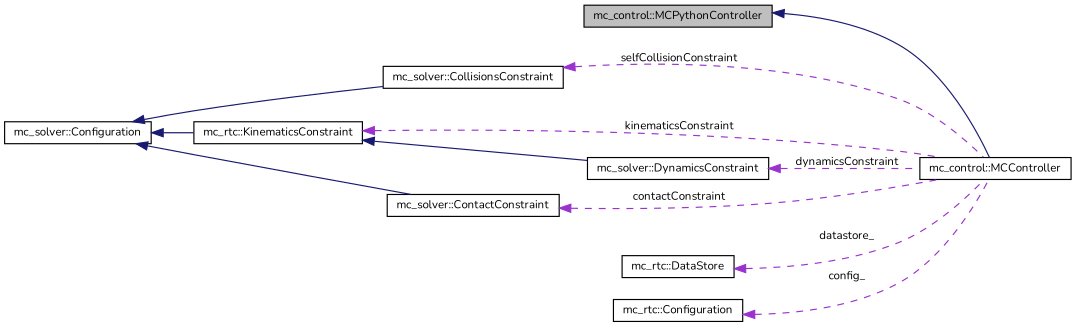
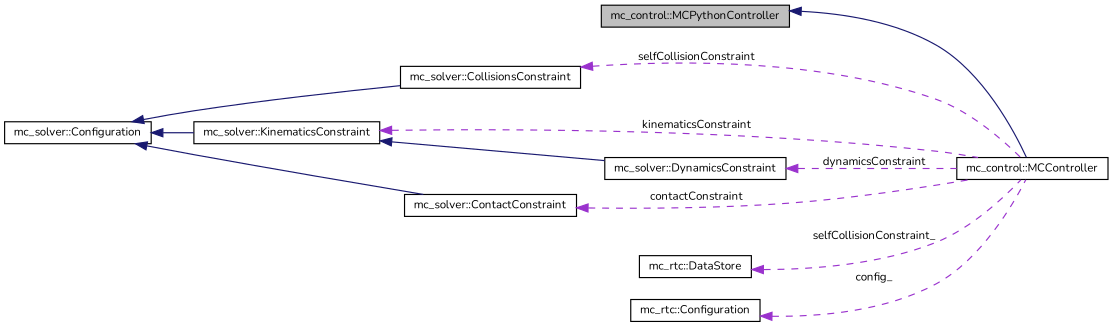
  digraph {
    fontname=Nunito
    rankdir=LR
    node [color=black fillcolor=white fontname=Nunito fontsize=10 shape=record style=filled]
    edge [color=darkorchid3 dir=back fontname=Nunito fontsize=10 labelfontname=Helvetica labelfontsize=10 style=dashed]
    n1 [fillcolor=grey75 fontcolor=black height=0.2 label="mc_control::MCPythonController" width=0.4]
    n2 [height=0.2 label="mc_control::MCController" width=0.4]
    n3 [height=0.2 label="mc_solver::CollisionsConstraint" width=0.4]
    n4 [height=0.2 label="mc_solver::Configuration" width=0.4]
-   n5 [height=0.2 label="mc_rtc::KinematicsConstraint" width=0.4]
+   n5 [height=0.2 label="mc_solver::KinematicsConstraint" width=0.4]
    n6 [height=0.2 label="mc_solver::ContactConstraint" width=0.4]
    n7 [height=0.2 label="mc_solver::DynamicsConstraint" width=0.4]
    n8 [height=0.2 label="mc_rtc::DataStore" width=0.4]
    n9 [height=0.2 label="mc_rtc::Configuration" width=0.4]
    n1 -> n2 [color=midnightblue style=solid]
    n3 -> n2 [label=" selfCollisionConstraint"]
    n4 -> n3 [color=midnightblue style=solid]
    n4 -> n5 [color=midnightblue style=solid]
    n4 -> n6 [color=midnightblue style=solid]
    n5 -> n2 [label=" kinematicsConstraint"]
    n5 -> n7 [color=midnightblue style=solid]
    n6 -> n2 [label=" contactConstraint"]
    n7 -> n2 [label=" dynamicsConstraint"]
-   n8 -> n2 [label=" datastore_"]
+   n8 -> n2 [label=" selfCollisionConstraint_"]
    n9 -> n2 [label=" config_"]
  }
